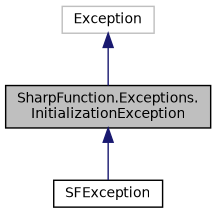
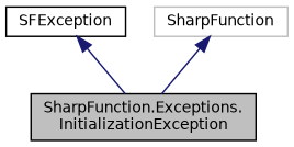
  digraph {
    node [color=black fillcolor=white fontname=Helvetica fontsize=10 shape=record style=filled]
    edge [color=midnightblue dir=back fontname=Helvetica fontsize=10 labelfontname=Helvetica labelfontsize=10 style=solid]
    n1 [fillcolor=grey75 fontcolor=black height=0.2 label="SharpFunction.Exceptions.\lInitializationException" width=0.4]
    n2 [height=0.2 label=SFException width=0.4]
-   n3 [color=grey75 height=0.2 label=Exception width=0.4]
-   n1 -> n2
+   n3 [color=grey75 height=0.2 label=SharpFunction width=0.4]
+   n2 -> n1
    n3 -> n1
  }
